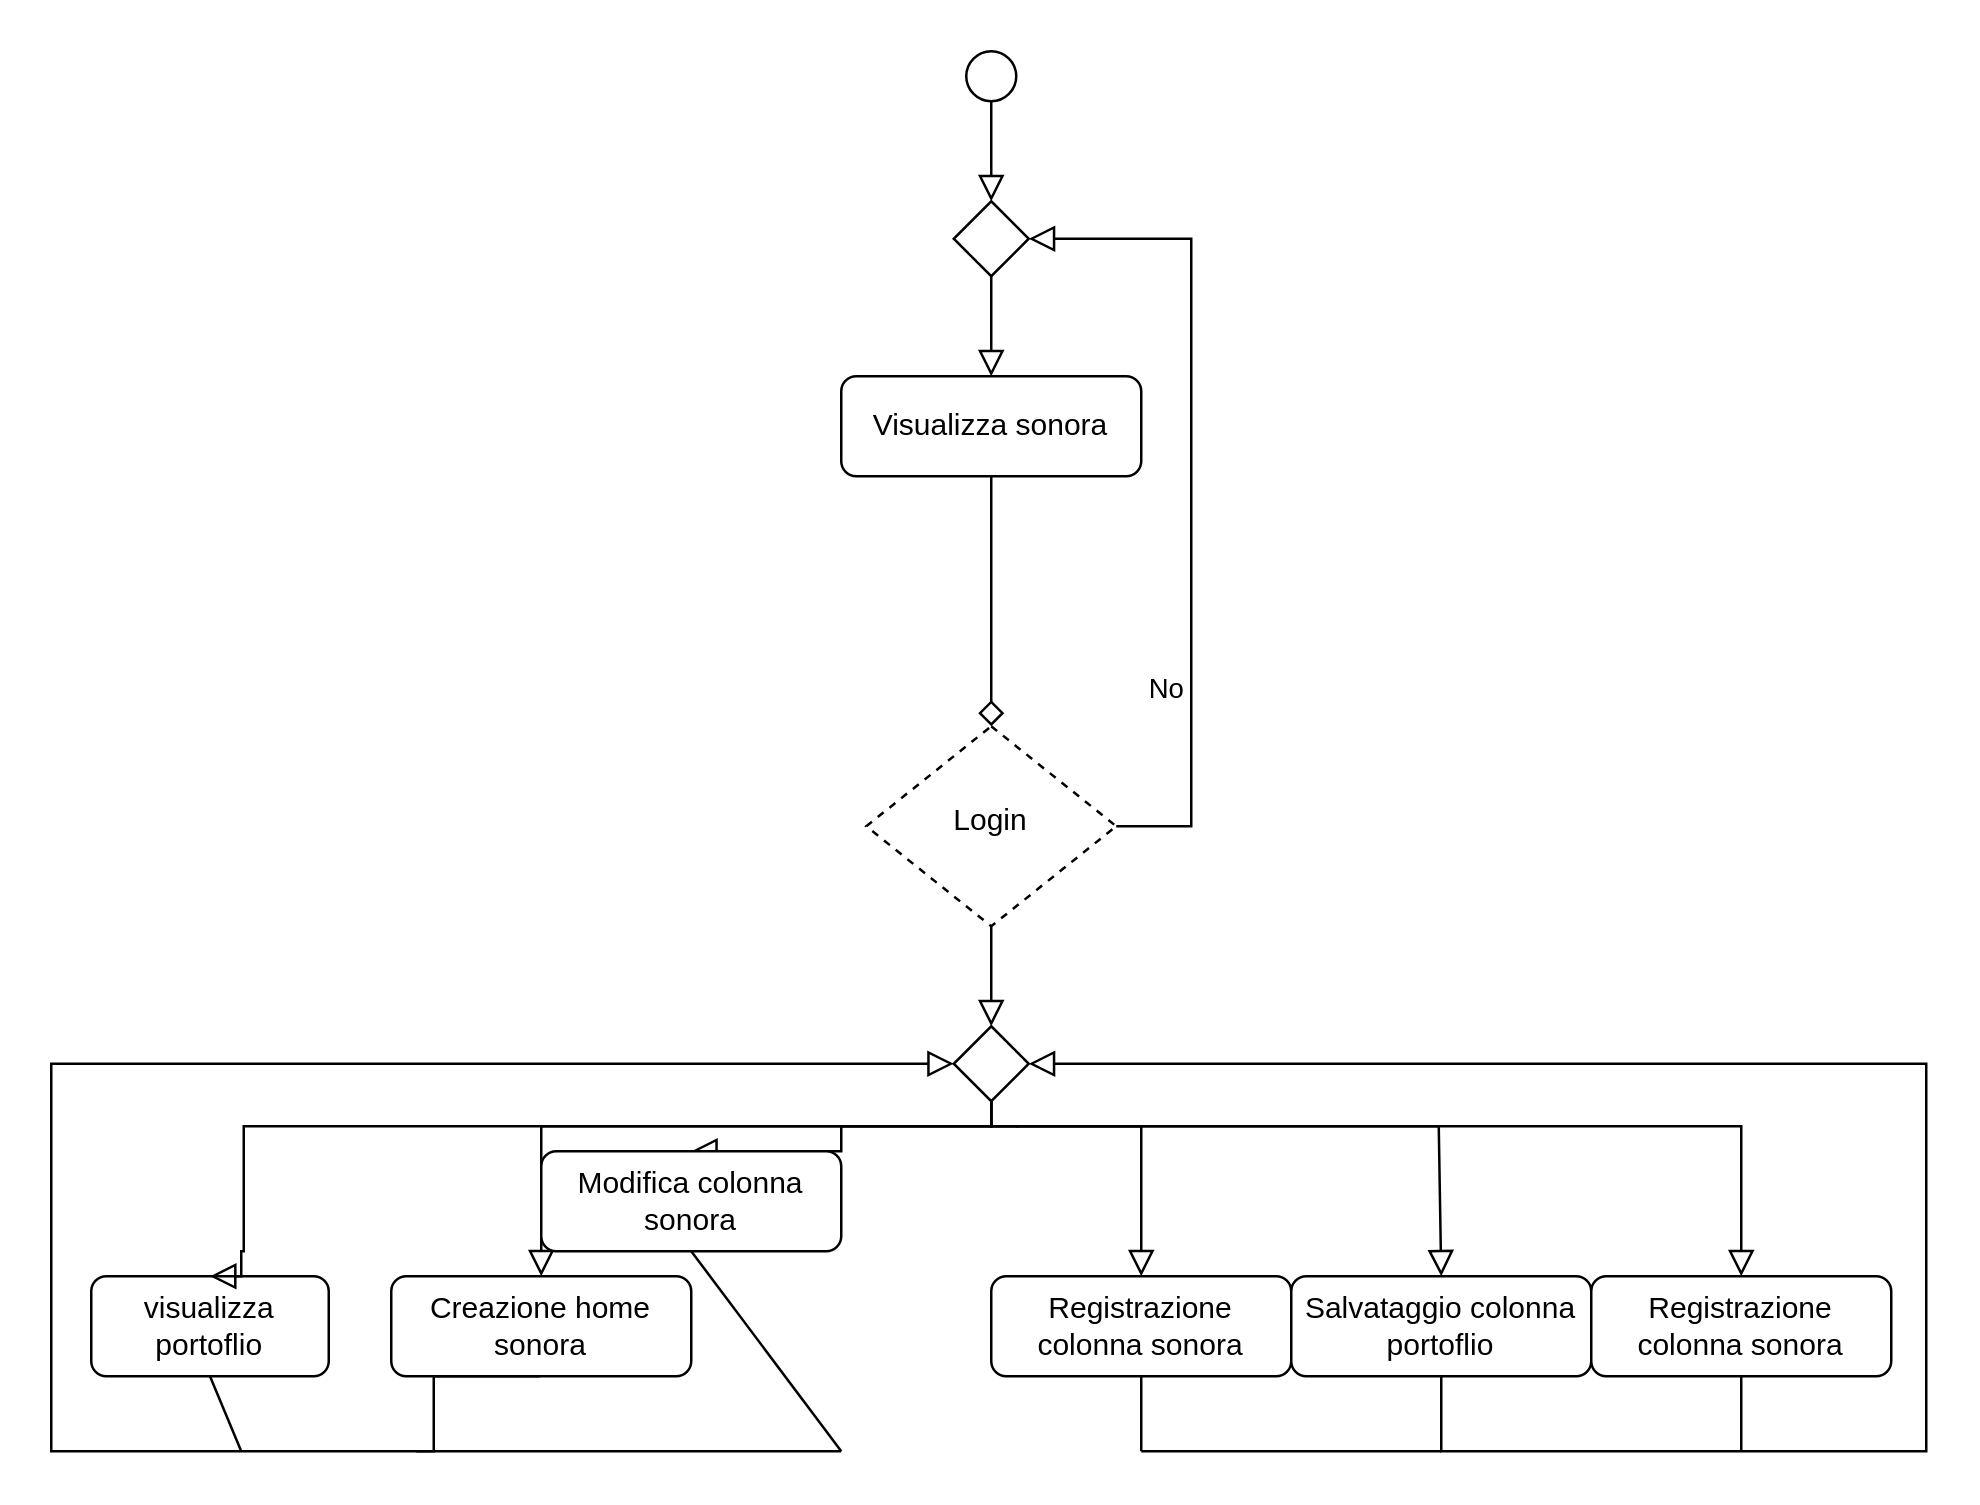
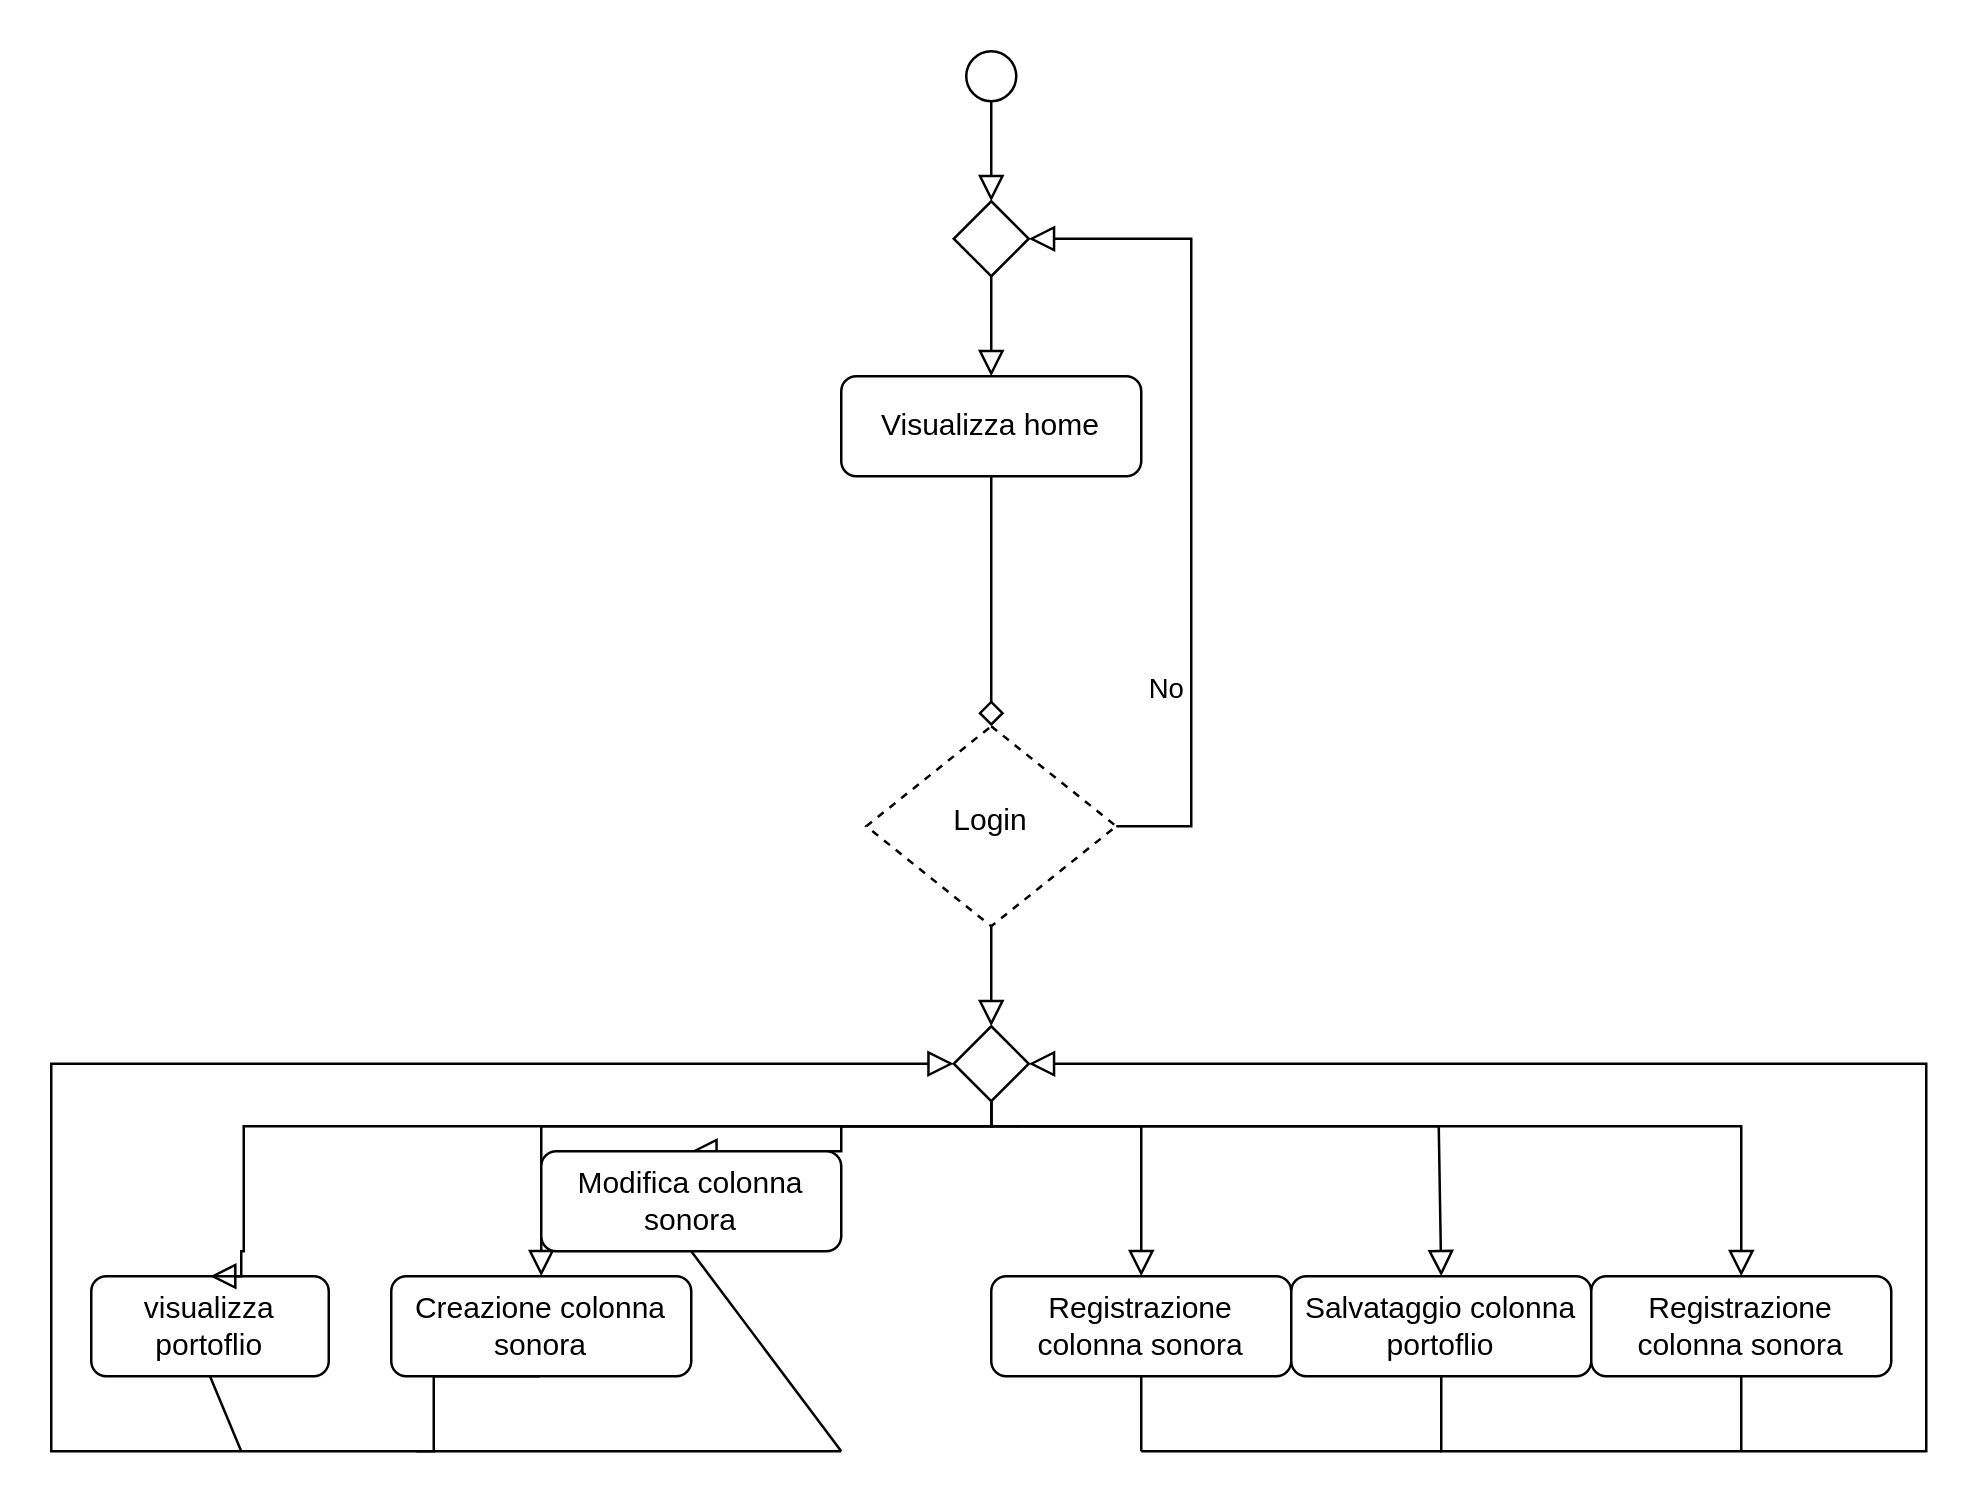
  <mxCell id="0" />
  <mxCell id="1" parent="0" />
  <mxCell id="2" value="" style="rounded=0;html=1;jettySize=auto;orthogonalLoop=1;fontSize=11;endArrow=diamond;endFill=0;endSize=8;strokeWidth=1;shadow=0;labelBackgroundColor=none;edgeStyle=orthogonalEdgeStyle;entryX=0.5;entryY=0;entryDx=0;entryDy=0;" parent="1" source="3" target="5" edge="1"><mxGeometry relative="1" as="geometry"><mxPoint x="396" y="230" as="targetPoint" /></mxGeometry></mxCell>
- <mxCell id="3" value="Visualizza sonora" style="rounded=1;whiteSpace=wrap;html=1;fontSize=12;glass=0;strokeWidth=1;shadow=0;" parent="1" vertex="1"><mxGeometry x="336" y="150" width="120" height="40" as="geometry" /></mxCell>
+ <mxCell id="3" value="Visualizza home" style="rounded=1;whiteSpace=wrap;html=1;fontSize=12;glass=0;strokeWidth=1;shadow=0;" parent="1" vertex="1"><mxGeometry x="336" y="150" width="120" height="40" as="geometry" /></mxCell>
  <mxCell id="4" value="No" style="edgeStyle=orthogonalEdgeStyle;rounded=0;html=1;jettySize=auto;orthogonalLoop=1;fontSize=11;endArrow=block;endFill=0;endSize=8;strokeWidth=1;shadow=0;labelBackgroundColor=none;entryX=1;entryY=0.5;entryDx=0;entryDy=0;exitX=1;exitY=0.5;exitDx=0;exitDy=0;" parent="1" source="5" target="8" edge="1"><mxGeometry x="-0.486" y="10" relative="1" as="geometry"><mxPoint as="offset" /><mxPoint x="496" y="325" as="targetPoint" /><Array as="points"><mxPoint x="476" y="330" /><mxPoint x="476" y="95" /></Array></mxGeometry></mxCell>
  <mxCell id="5" value="Login" style="rhombus;whiteSpace=wrap;html=1;shadow=0;fontFamily=Helvetica;fontSize=12;align=center;strokeWidth=1;spacing=6;spacingTop=-4;dashed=1;" parent="1" vertex="1"><mxGeometry x="346" y="290" width="100" height="80" as="geometry" /></mxCell>
  <mxCell id="6" value="" style="ellipse;whiteSpace=wrap;html=1;aspect=fixed;" parent="1" vertex="1"><mxGeometry x="386" y="20" width="20" height="20" as="geometry" /></mxCell>
  <mxCell id="7" value="" style="rounded=0;html=1;jettySize=auto;orthogonalLoop=1;fontSize=11;endArrow=block;endFill=0;endSize=8;strokeWidth=1;shadow=0;labelBackgroundColor=none;edgeStyle=orthogonalEdgeStyle;exitX=0.5;exitY=1;exitDx=0;exitDy=0;" parent="1" source="6" edge="1"><mxGeometry relative="1" as="geometry"><mxPoint x="406" y="135" as="sourcePoint" /><mxPoint x="396" y="80" as="targetPoint" /></mxGeometry></mxCell>
  <mxCell id="8" value="" style="rhombus;whiteSpace=wrap;html=1;" parent="1" vertex="1"><mxGeometry x="381" y="80" width="30" height="30" as="geometry" /></mxCell>
  <mxCell id="9" value="" style="rounded=0;html=1;jettySize=auto;orthogonalLoop=1;fontSize=11;endArrow=block;endFill=0;endSize=8;strokeWidth=1;shadow=0;labelBackgroundColor=none;edgeStyle=orthogonalEdgeStyle;exitX=0.5;exitY=1;exitDx=0;exitDy=0;entryX=0.5;entryY=0;entryDx=0;entryDy=0;" parent="1" source="8" target="3" edge="1"><mxGeometry relative="1" as="geometry"><mxPoint x="406" y="30" as="sourcePoint" /><mxPoint x="406" y="90" as="targetPoint" /></mxGeometry></mxCell>
  <mxCell id="10" value="" style="rhombus;whiteSpace=wrap;html=1;" parent="1" vertex="1"><mxGeometry x="381" y="410" width="30" height="30" as="geometry" /></mxCell>
  <mxCell id="11" value="" style="rounded=0;html=1;jettySize=auto;orthogonalLoop=1;fontSize=11;endArrow=block;endFill=0;endSize=8;strokeWidth=1;shadow=0;labelBackgroundColor=none;edgeStyle=orthogonalEdgeStyle;entryX=0.5;entryY=0;entryDx=0;entryDy=0;exitX=0.5;exitY=1;exitDx=0;exitDy=0;" parent="1" source="5" target="10" edge="1"><mxGeometry relative="1" as="geometry"><mxPoint x="396" y="380" as="sourcePoint" /><mxPoint x="406" y="300" as="targetPoint" /></mxGeometry></mxCell>
  <mxCell id="12" value="" style="rounded=0;html=1;jettySize=auto;orthogonalLoop=1;fontSize=11;endArrow=block;endFill=0;endSize=8;strokeWidth=1;shadow=0;labelBackgroundColor=none;edgeStyle=orthogonalEdgeStyle;entryX=0.5;entryY=0;entryDx=0;entryDy=0;exitX=0.5;exitY=1;exitDx=0;exitDy=0;" parent="1" source="10" target="22" edge="1"><mxGeometry relative="1" as="geometry"><mxPoint x="406" y="380" as="sourcePoint" /><mxPoint x="216" y="490" as="targetPoint" /><Array as="points"><mxPoint x="396" y="450" /><mxPoint x="216" y="450" /></Array></mxGeometry></mxCell>
  <mxCell id="13" value="" style="rounded=0;html=1;jettySize=auto;orthogonalLoop=1;fontSize=11;endArrow=block;endFill=0;endSize=8;strokeWidth=1;shadow=0;labelBackgroundColor=none;edgeStyle=orthogonalEdgeStyle;exitX=0.5;exitY=1;exitDx=0;exitDy=0;entryX=0.5;entryY=0;entryDx=0;entryDy=0;" parent="1" source="10" target="23" edge="1"><mxGeometry relative="1" as="geometry"><mxPoint x="406" y="450" as="sourcePoint" /><mxPoint x="336" y="490" as="targetPoint" /><Array as="points"><mxPoint x="396" y="450" /><mxPoint x="336" y="450" /></Array></mxGeometry></mxCell>
  <mxCell id="14" value="" style="rounded=0;html=1;jettySize=auto;orthogonalLoop=1;fontSize=11;endArrow=block;endFill=0;endSize=8;strokeWidth=1;shadow=0;labelBackgroundColor=none;edgeStyle=orthogonalEdgeStyle;entryX=0.5;entryY=0;entryDx=0;entryDy=0;" parent="1" target="24" edge="1"><mxGeometry relative="1" as="geometry"><mxPoint x="396" y="440" as="sourcePoint" /><mxPoint x="456" y="490" as="targetPoint" /><Array as="points"><mxPoint x="396" y="450" /><mxPoint x="456" y="450" /></Array></mxGeometry></mxCell>
  <mxCell id="15" value="" style="rounded=0;html=1;jettySize=auto;orthogonalLoop=1;fontSize=11;endArrow=block;endFill=0;endSize=8;strokeWidth=1;shadow=0;labelBackgroundColor=none;edgeStyle=orthogonalEdgeStyle;entryX=0.5;entryY=0;entryDx=0;entryDy=0;" parent="1" target="25" edge="1"><mxGeometry relative="1" as="geometry"><mxPoint x="396" y="440" as="sourcePoint" /><mxPoint x="576" y="490" as="targetPoint" /><Array as="points"><mxPoint x="396" y="450" /><mxPoint x="575" y="450" /><mxPoint x="575" y="510" /></Array></mxGeometry></mxCell>
  <mxCell id="16" value="" style="rounded=0;html=1;jettySize=auto;orthogonalLoop=1;fontSize=11;endArrow=block;endFill=0;endSize=8;strokeWidth=1;shadow=0;labelBackgroundColor=none;edgeStyle=orthogonalEdgeStyle;exitX=0.5;exitY=1;exitDx=0;exitDy=0;entryX=0.017;entryY=0.5;entryDx=0;entryDy=0;entryPerimeter=0;" parent="1" edge="1"><mxGeometry relative="1" as="geometry"><mxPoint x="215.49" y="550" as="sourcePoint" /><mxPoint x="381" y="425" as="targetPoint" /><Array as="points"><mxPoint x="173" y="550" /><mxPoint x="173" y="580" /><mxPoint x="20" y="580" /><mxPoint x="20" y="425" /></Array></mxGeometry></mxCell>
  <mxCell id="17" value="" style="endArrow=none;html=1;rounded=0;" parent="1" edge="1"><mxGeometry width="50" height="50" relative="1" as="geometry"><mxPoint x="166" y="580" as="sourcePoint" /><mxPoint x="336" y="580" as="targetPoint" /></mxGeometry></mxCell>
  <mxCell id="18" value="" style="endArrow=none;html=1;rounded=0;entryX=0.5;entryY=1;entryDx=0;entryDy=0;" parent="1" target="23" edge="1"><mxGeometry width="50" height="50" relative="1" as="geometry"><mxPoint x="336" y="580" as="sourcePoint" /><mxPoint x="336" y="570" as="targetPoint" /></mxGeometry></mxCell>
  <mxCell id="19" value="" style="endArrow=none;html=1;rounded=0;" parent="1" edge="1"><mxGeometry width="50" height="50" relative="1" as="geometry"><mxPoint x="456" y="580" as="sourcePoint" /><mxPoint x="576" y="580" as="targetPoint" /></mxGeometry></mxCell>
  <mxCell id="20" value="" style="rounded=0;html=1;jettySize=auto;orthogonalLoop=1;fontSize=11;endArrow=block;endFill=0;endSize=8;strokeWidth=1;shadow=0;labelBackgroundColor=none;edgeStyle=orthogonalEdgeStyle;entryX=1;entryY=0.5;entryDx=0;entryDy=0;exitX=0.5;exitY=1;exitDx=0;exitDy=0;" parent="1" edge="1"><mxGeometry relative="1" as="geometry"><mxPoint x="576" y="550" as="sourcePoint" /><mxPoint x="411" y="425" as="targetPoint" /><Array as="points"><mxPoint x="576" y="580" /><mxPoint x="770" y="580" /><mxPoint x="770" y="425" /></Array></mxGeometry></mxCell>
  <mxCell id="21" value="" style="endArrow=none;html=1;rounded=0;entryX=0.5;entryY=1;entryDx=0;entryDy=0;" parent="1" target="24" edge="1"><mxGeometry width="50" height="50" relative="1" as="geometry"><mxPoint x="456" y="580" as="sourcePoint" /><mxPoint x="455.9" y="568.72" as="targetPoint" /></mxGeometry></mxCell>
- <mxCell id="22" value="Creazione home sonora" style="rounded=1;whiteSpace=wrap;html=1;fontSize=12;glass=0;strokeWidth=1;shadow=0;" parent="1" vertex="1"><mxGeometry x="156" y="510" width="120" height="40" as="geometry" /></mxCell>
+ <mxCell id="22" value="Creazione colonna sonora" style="rounded=1;whiteSpace=wrap;html=1;fontSize=12;glass=0;strokeWidth=1;shadow=0;" parent="1" vertex="1"><mxGeometry x="156" y="510" width="120" height="40" as="geometry" /></mxCell>
  <mxCell id="23" value="Modifica colonna sonora" style="rounded=1;whiteSpace=wrap;html=1;fontSize=12;glass=0;strokeWidth=1;shadow=0;" parent="1" vertex="1"><mxGeometry x="216" y="460" width="120" height="40" as="geometry" /></mxCell>
  <mxCell id="24" value="Registrazione colonna sonora" style="rounded=1;whiteSpace=wrap;html=1;fontSize=12;glass=0;strokeWidth=1;shadow=0;" parent="1" vertex="1"><mxGeometry x="396" y="510" width="120" height="40" as="geometry" /></mxCell>
  <mxCell id="25" value="Salvataggio colonna portoflio" style="rounded=1;whiteSpace=wrap;html=1;fontSize=12;glass=0;strokeWidth=1;shadow=0;" parent="1" vertex="1"><mxGeometry x="516" y="510" width="120" height="40" as="geometry" /></mxCell>
  <mxCell id="26" value="Registrazione colonna sonora" style="rounded=1;whiteSpace=wrap;html=1;fontSize=12;glass=0;strokeWidth=1;shadow=0;" vertex="1" parent="1"><mxGeometry x="636" y="510" width="120" height="40" as="geometry" /></mxCell>
  <mxCell id="27" value="" style="rounded=0;html=1;jettySize=auto;orthogonalLoop=1;fontSize=11;endArrow=block;endFill=0;endSize=8;strokeWidth=1;shadow=0;labelBackgroundColor=none;edgeStyle=orthogonalEdgeStyle;entryX=0.5;entryY=0;entryDx=0;entryDy=0;" edge="1" parent="1" target="26"><mxGeometry relative="1" as="geometry"><mxPoint x="406" y="450" as="sourcePoint" /><mxPoint x="586" y="520" as="targetPoint" /><Array as="points"><mxPoint x="696" y="450" /></Array></mxGeometry></mxCell>
  <mxCell id="28" value="" style="endArrow=none;html=1;rounded=0;entryX=0.5;entryY=1;entryDx=0;entryDy=0;" edge="1" parent="1" target="26"><mxGeometry width="50" height="50" relative="1" as="geometry"><mxPoint x="696" y="580" as="sourcePoint" /><mxPoint x="706" y="650" as="targetPoint" /></mxGeometry></mxCell>
  <mxCell id="29" value="visualizza portoflio" style="rounded=1;whiteSpace=wrap;html=1;fontSize=12;glass=0;strokeWidth=1;shadow=0;" vertex="1" parent="1"><mxGeometry x="36" y="510" width="95" height="40" as="geometry" /></mxCell>
  <mxCell id="30" value="" style="endArrow=none;html=1;rounded=0;entryX=0.5;entryY=1;entryDx=0;entryDy=0;" edge="1" parent="1" target="29"><mxGeometry width="50" height="50" relative="1" as="geometry"><mxPoint x="96" y="580" as="sourcePoint" /><mxPoint x="136" y="640" as="targetPoint" /></mxGeometry></mxCell>
  <mxCell id="31" value="" style="rounded=0;html=1;jettySize=auto;orthogonalLoop=1;fontSize=11;endArrow=block;endFill=0;endSize=8;strokeWidth=1;shadow=0;labelBackgroundColor=none;edgeStyle=orthogonalEdgeStyle;exitX=0.5;exitY=1;exitDx=0;exitDy=0;entryX=0.5;entryY=0;entryDx=0;entryDy=0;" edge="1" parent="1" target="29"><mxGeometry relative="1" as="geometry"><mxPoint x="407" y="450" as="sourcePoint" /><mxPoint x="87" y="510" as="targetPoint" /><Array as="points"><mxPoint x="97" y="450" /><mxPoint x="97" y="500" /><mxPoint x="96" y="500" /></Array></mxGeometry></mxCell>
